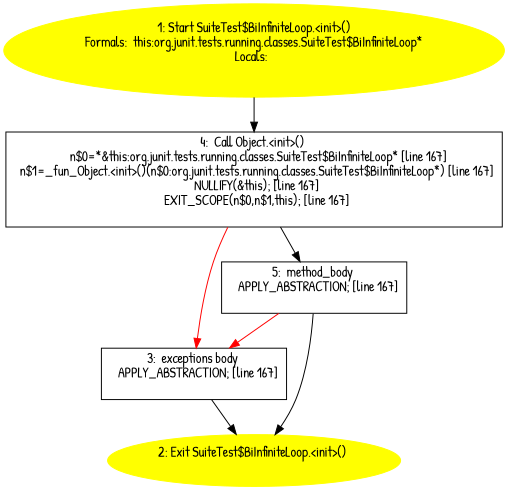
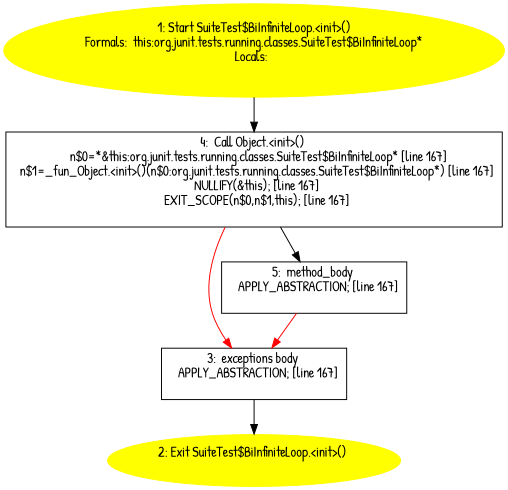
  digraph {
    fontname="Patrick Hand"
    node [fontname="Patrick Hand" shape=box]
    edge [fontname="Patrick Hand"]
    n1 [color=yellow label="1: Start SuiteTest$BiInfiniteLoop.<init>()\nFormals:  this:org.junit.tests.running.classes.SuiteTest$BiInfiniteLoop*\nLocals:  \n  " style=filled shape=""]
    n2 [label="4:  Call Object.<init>() \n   n$0=*&this:org.junit.tests.running.classes.SuiteTest$BiInfiniteLoop* [line 167]\n  n$1=_fun_Object.<init>()(n$0:org.junit.tests.running.classes.SuiteTest$BiInfiniteLoop*) [line 167]\n  NULLIFY(&this); [line 167]\n  EXIT_SCOPE(n$0,n$1,this); [line 167]\n "]
    n3 [label="3:  exceptions body \n   APPLY_ABSTRACTION; [line 167]\n "]
    n4 [label="5:  method_body \n   APPLY_ABSTRACTION; [line 167]\n "]
    n5 [color=yellow label="2: Exit SuiteTest$BiInfiniteLoop.<init>() \n  " style=filled shape=""]
    n1 -> n2
    n2 -> n3 [color=red]
    n2 -> n4
    n3 -> n5
    n4 -> n3 [color=red]
-   n4 -> n5
  }
